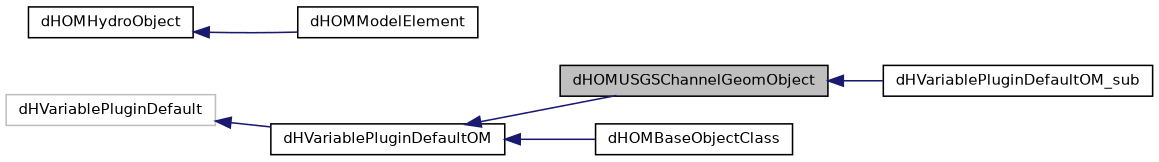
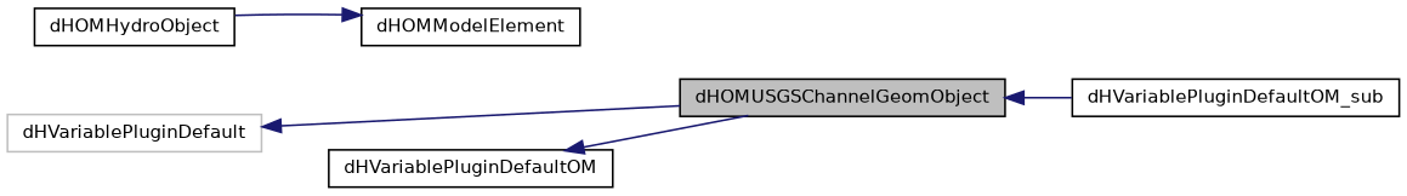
  digraph {
    rankdir=LR
    node [color=black fillcolor=white fontname=Helvetica fontsize=10 shape=record style=filled]
    edge [color=midnightblue dir=back fontname=Helvetica fontsize=10 labelfontname=Helvetica labelfontsize=10 style=solid]
    n1 [fillcolor=grey75 fontcolor=black height=0.2 label=dHOMUSGSChannelGeomObject width=0.4]
    n2 [height=0.2 label=dHVariablePluginDefaultOM_sub width=0.4]
    n3 [height=0.2 label=dHOMHydroObject width=0.4]
    n4 [height=0.2 label=dHOMModelElement width=0.4]
-   n5 [height=0.2 label=dHOMBaseObjectClass width=0.4]
    n6 [height=0.2 label=dHVariablePluginDefaultOM width=0.4]
    n7 [color=grey75 height=0.2 label=dHVariablePluginDefault width=0.4]
    n1 -> n2
-   n3 -> n4
+   n4 -> n3
    n6 -> n1
-   n6 -> n5
-   n7 -> n6
+   n7 -> n1
  }
